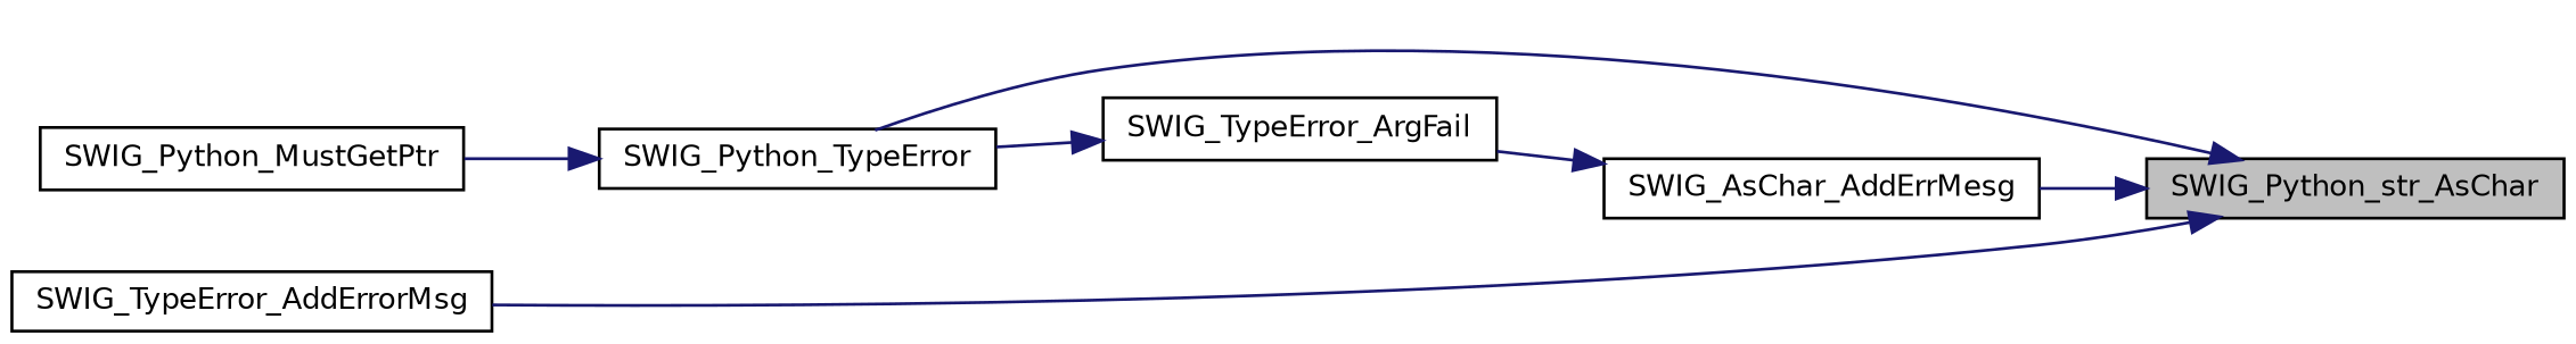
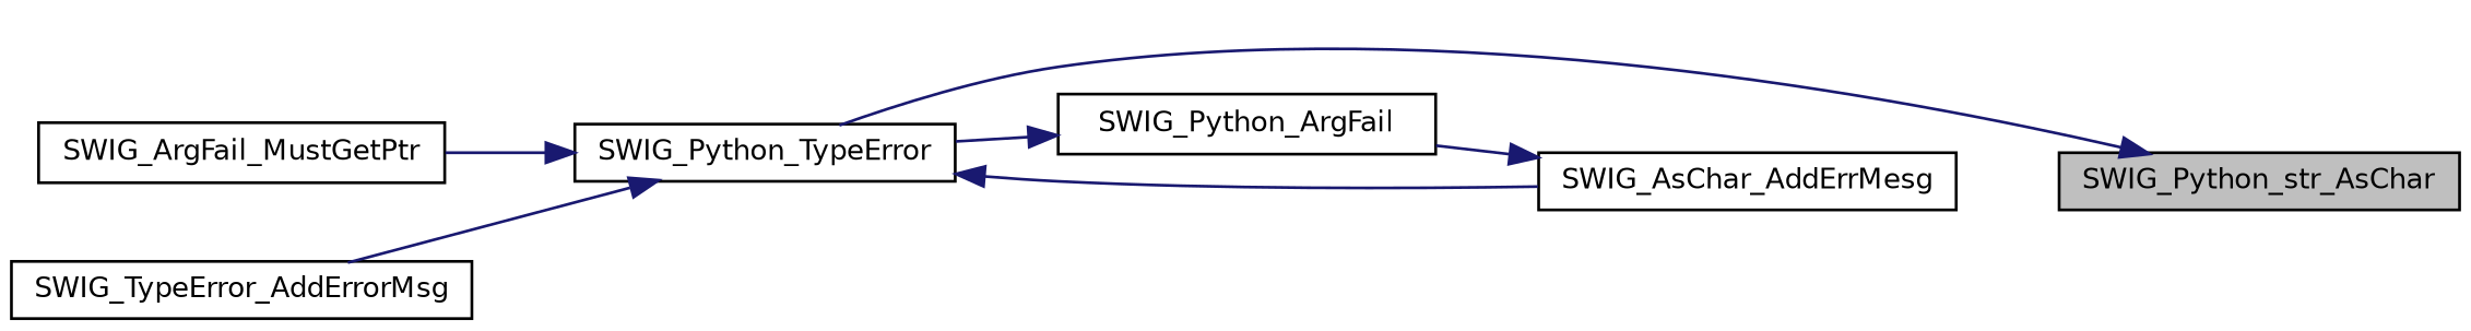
  digraph {
    rankdir=RL
    node [color=black fillcolor=white fontname=Helvetica fontsize=10 shape=record style=filled]
    edge [color=midnightblue dir=back fontname=Helvetica fontsize=10 labelfontname=Helvetica labelfontsize=10 style=solid]
    n1 [fillcolor=grey75 fontcolor=black height=0.2 label=SWIG_Python_str_AsChar width=0.4]
    n2 [height=0.2 label=SWIG_AsChar_AddErrMesg width=0.4]
    n3 [height=0.2 label=SWIG_TypeError_AddErrorMsg width=0.4]
    n4 [height=0.2 label=SWIG_Python_TypeError width=0.4]
-   n5 [height=0.2 label=SWIG_TypeError_ArgFail width=0.4]
-   n6 [height=0.2 label=SWIG_Python_MustGetPtr width=0.4]
-   n1 -> n2
-   n1 -> n3
+   n5 [height=0.2 label=SWIG_Python_ArgFail width=0.4]
+   n6 [height=0.2 label=SWIG_ArgFail_MustGetPtr width=0.4]
+   n4 -> n2
+   n4 -> n3
    n1 -> n4
    n2 -> n5
    n4 -> n6
    n5 -> n4
  }
